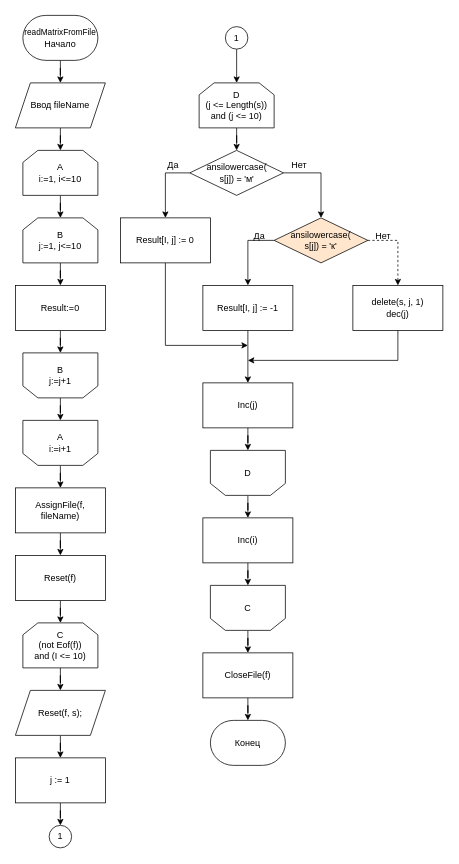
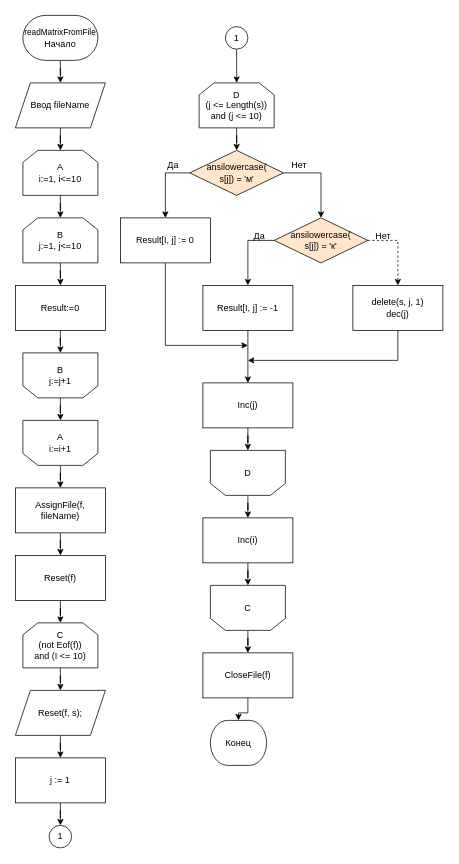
  <mxCell id="0" />
  <mxCell id="1" parent="0" />
  <mxCell id="2" value="" style="edgeStyle=orthogonalEdgeStyle;rounded=0;orthogonalLoop=1;jettySize=auto;html=1;" edge="1" parent="1" source="3" target="5"><mxGeometry relative="1" as="geometry" /></mxCell>
  <mxCell id="3" value="&lt;font style=&quot;font-size: 11px;&quot;&gt;readMatrixFromFile&lt;/font&gt;&lt;br&gt;Начало" style="strokeWidth=1;html=1;shape=mxgraph.flowchart.terminator;whiteSpace=wrap;" vertex="1" parent="1"><mxGeometry x="30" y="20" width="100" height="60" as="geometry" /></mxCell>
  <mxCell id="4" value="" style="edgeStyle=orthogonalEdgeStyle;rounded=0;orthogonalLoop=1;jettySize=auto;html=1;" edge="1" parent="1" source="5" target="7"><mxGeometry relative="1" as="geometry" /></mxCell>
  <mxCell id="5" value="Ввод fileName" style="shape=parallelogram;perimeter=parallelogramPerimeter;whiteSpace=wrap;html=1;fixedSize=1;strokeWidth=1;" vertex="1" parent="1"><mxGeometry x="20" y="110" width="120" height="60" as="geometry" /></mxCell>
  <mxCell id="6" value="" style="edgeStyle=orthogonalEdgeStyle;rounded=0;orthogonalLoop=1;jettySize=auto;html=1;" edge="1" parent="1" source="7" target="9"><mxGeometry relative="1" as="geometry" /></mxCell>
  <mxCell id="7" value="A&lt;br&gt;i:=1, i&amp;lt;=10" style="shape=loopLimit;whiteSpace=wrap;html=1;strokeWidth=1;" vertex="1" parent="1"><mxGeometry x="30" y="200" width="100" height="60" as="geometry" /></mxCell>
  <mxCell id="8" value="" style="edgeStyle=orthogonalEdgeStyle;rounded=0;orthogonalLoop=1;jettySize=auto;html=1;" edge="1" parent="1" source="9" target="11"><mxGeometry relative="1" as="geometry" /></mxCell>
  <mxCell id="9" value="B&lt;br&gt;j:=1, j&amp;lt;=10" style="shape=loopLimit;whiteSpace=wrap;html=1;strokeWidth=1;" vertex="1" parent="1"><mxGeometry x="30" y="290" width="100" height="60" as="geometry" /></mxCell>
  <mxCell id="10" value="" style="edgeStyle=orthogonalEdgeStyle;rounded=0;orthogonalLoop=1;jettySize=auto;html=1;" edge="1" parent="1" source="11" target="13"><mxGeometry relative="1" as="geometry" /></mxCell>
  <mxCell id="11" value="Result:=0" style="whiteSpace=wrap;html=1;strokeWidth=1;" vertex="1" parent="1"><mxGeometry x="20" y="380" width="120" height="60" as="geometry" /></mxCell>
  <mxCell id="12" value="" style="edgeStyle=orthogonalEdgeStyle;rounded=0;orthogonalLoop=1;jettySize=auto;html=1;" edge="1" parent="1" source="13" target="15"><mxGeometry relative="1" as="geometry" /></mxCell>
  <mxCell id="13" value="B&lt;br&gt;j:=j+1" style="shape=loopLimit;whiteSpace=wrap;html=1;strokeWidth=1;flipH=0;flipV=1;" vertex="1" parent="1"><mxGeometry x="30" y="470" width="100" height="60" as="geometry" /></mxCell>
  <mxCell id="14" value="" style="edgeStyle=orthogonalEdgeStyle;rounded=0;orthogonalLoop=1;jettySize=auto;html=1;" edge="1" parent="1" source="15" target="17"><mxGeometry relative="1" as="geometry" /></mxCell>
  <mxCell id="15" value="A&lt;br&gt;i:=i+1" style="shape=loopLimit;whiteSpace=wrap;html=1;strokeWidth=1;flipH=0;flipV=1;" vertex="1" parent="1"><mxGeometry x="30" y="560" width="100" height="60" as="geometry" /></mxCell>
  <mxCell id="16" value="" style="edgeStyle=orthogonalEdgeStyle;rounded=0;orthogonalLoop=1;jettySize=auto;html=1;" edge="1" parent="1" source="17" target="19"><mxGeometry relative="1" as="geometry" /></mxCell>
  <mxCell id="17" value="AssignFile(f, fileName)" style="whiteSpace=wrap;html=1;strokeWidth=1;" vertex="1" parent="1"><mxGeometry x="20" y="650" width="120" height="60" as="geometry" /></mxCell>
  <mxCell id="18" value="" style="edgeStyle=orthogonalEdgeStyle;rounded=0;orthogonalLoop=1;jettySize=auto;html=1;" edge="1" parent="1" source="19" target="21"><mxGeometry relative="1" as="geometry" /></mxCell>
  <mxCell id="19" value="Reset(f)" style="whiteSpace=wrap;html=1;strokeWidth=1;" vertex="1" parent="1"><mxGeometry x="20" y="740" width="120" height="60" as="geometry" /></mxCell>
  <mxCell id="20" value="" style="edgeStyle=orthogonalEdgeStyle;rounded=0;orthogonalLoop=1;jettySize=auto;html=1;" edge="1" parent="1" source="21" target="23"><mxGeometry relative="1" as="geometry" /></mxCell>
  <mxCell id="21" value="C&lt;br&gt;(not Eof(f)) &lt;br&gt;and (I &amp;lt;= 10)" style="shape=loopLimit;whiteSpace=wrap;html=1;strokeWidth=1;" vertex="1" parent="1"><mxGeometry x="30" y="830" width="100" height="60" as="geometry" /></mxCell>
  <mxCell id="22" value="" style="edgeStyle=orthogonalEdgeStyle;rounded=0;orthogonalLoop=1;jettySize=auto;html=1;" edge="1" parent="1" source="23" target="25"><mxGeometry relative="1" as="geometry" /></mxCell>
  <mxCell id="23" value="Reset(f, s);" style="shape=parallelogram;perimeter=parallelogramPerimeter;whiteSpace=wrap;html=1;fixedSize=1;strokeWidth=1;" vertex="1" parent="1"><mxGeometry x="20" y="920" width="120" height="60" as="geometry" /></mxCell>
  <mxCell id="24" value="" style="edgeStyle=orthogonalEdgeStyle;rounded=0;orthogonalLoop=1;jettySize=auto;html=1;" edge="1" parent="1" source="25" target="26"><mxGeometry relative="1" as="geometry" /></mxCell>
  <mxCell id="25" value="j := 1" style="whiteSpace=wrap;html=1;strokeWidth=1;" vertex="1" parent="1"><mxGeometry x="20" y="1010" width="120" height="60" as="geometry" /></mxCell>
  <mxCell id="26" value="1" style="ellipse;whiteSpace=wrap;html=1;aspect=fixed;strokeWidth=1;" vertex="1" parent="1"><mxGeometry x="65" y="1100" width="30" height="30" as="geometry" /></mxCell>
  <mxCell id="27" value="" style="edgeStyle=orthogonalEdgeStyle;rounded=0;orthogonalLoop=1;jettySize=auto;html=1;" edge="1" parent="1" source="28" target="30"><mxGeometry relative="1" as="geometry" /></mxCell>
  <mxCell id="28" value="1" style="ellipse;whiteSpace=wrap;html=1;aspect=fixed;strokeWidth=1;" vertex="1" parent="1"><mxGeometry x="300" y="35" width="30" height="30" as="geometry" /></mxCell>
  <mxCell id="29" value="" style="edgeStyle=orthogonalEdgeStyle;rounded=0;orthogonalLoop=1;jettySize=auto;html=1;" edge="1" parent="1" source="30" target="33"><mxGeometry relative="1" as="geometry"><mxPoint x="330" y="190" as="targetPoint" /></mxGeometry></mxCell>
  <mxCell id="30" value="D&lt;br&gt;(j &amp;lt;= Length(s)) and (j &amp;lt;= 10)" style="shape=loopLimit;whiteSpace=wrap;html=1;strokeWidth=1;" vertex="1" parent="1"><mxGeometry x="265" y="110" width="100" height="60" as="geometry" /></mxCell>
  <mxCell id="31" style="edgeStyle=orthogonalEdgeStyle;rounded=0;orthogonalLoop=1;jettySize=auto;html=1;exitX=1;exitY=0.5;exitDx=0;exitDy=0;" edge="1" parent="1" source="33" target="36"><mxGeometry relative="1" as="geometry" /></mxCell>
  <mxCell id="32" style="edgeStyle=orthogonalEdgeStyle;rounded=0;orthogonalLoop=1;jettySize=auto;html=1;exitX=0;exitY=0.5;exitDx=0;exitDy=0;entryX=0.5;entryY=0;entryDx=0;entryDy=0;" edge="1" parent="1" source="33" target="38"><mxGeometry relative="1" as="geometry"><Array as="points"><mxPoint x="220" y="230" /></Array></mxGeometry></mxCell>
- <mxCell id="33" value="&lt;font style=&quot;font-size: 12px;&quot;&gt;ansilowercase(&lt;br&gt;s[j]) = 'м'&lt;/font&gt;" style="rhombus;whiteSpace=wrap;html=1;strokeWidth=1;fontSize=10;" vertex="1" parent="1"><mxGeometry x="252.5" y="200" width="125" height="60" as="geometry" /></mxCell>
+ <mxCell id="33" value="&lt;font style=&quot;font-size: 12px;&quot;&gt;ansilowercase(&lt;br&gt;s[j]) = 'м'&lt;/font&gt;" style="rhombus;whiteSpace=wrap;html=1;strokeWidth=1;fontSize=10;fillColor=#ffe6cc;" vertex="1" parent="1"><mxGeometry x="252.5" y="200" width="125" height="60" as="geometry" /></mxCell>
  <mxCell id="34" style="edgeStyle=orthogonalEdgeStyle;rounded=0;orthogonalLoop=1;jettySize=auto;html=1;exitX=0;exitY=0.5;exitDx=0;exitDy=0;" edge="1" parent="1" source="36" target="40"><mxGeometry relative="1" as="geometry" /></mxCell>
  <mxCell id="35" style="edgeStyle=orthogonalEdgeStyle;rounded=0;orthogonalLoop=1;jettySize=auto;html=1;exitX=1;exitY=0.5;exitDx=0;exitDy=0;entryX=0.5;entryY=0;entryDx=0;entryDy=0;dashed=1;" edge="1" parent="1" source="36" target="42"><mxGeometry relative="1" as="geometry" /></mxCell>
  <mxCell id="36" value="ansilowercase(&lt;br&gt;s[j]) = 'к'" style="rhombus;whiteSpace=wrap;html=1;strokeWidth=1;fillColor=#ffe6cc;" vertex="1" parent="1"><mxGeometry x="365" y="290" width="125" height="60" as="geometry" /></mxCell>
  <mxCell id="37" style="edgeStyle=orthogonalEdgeStyle;rounded=0;orthogonalLoop=1;jettySize=auto;html=1;exitX=0.5;exitY=1;exitDx=0;exitDy=0;fontSize=12;" edge="1" parent="1" source="38"><mxGeometry relative="1" as="geometry"><mxPoint x="330" y="460" as="targetPoint" /><Array as="points"><mxPoint x="220" y="460" /><mxPoint x="330" y="460" /></Array></mxGeometry></mxCell>
  <mxCell id="38" value="Result[I, j] := 0" style="rounded=0;whiteSpace=wrap;html=1;strokeWidth=1;" vertex="1" parent="1"><mxGeometry x="160" y="290" width="120" height="60" as="geometry" /></mxCell>
  <mxCell id="39" value="" style="edgeStyle=orthogonalEdgeStyle;rounded=0;orthogonalLoop=1;jettySize=auto;html=1;fontSize=12;" edge="1" parent="1" source="40" target="48"><mxGeometry relative="1" as="geometry" /></mxCell>
  <mxCell id="40" value="Result[I, j] := -1" style="rounded=0;whiteSpace=wrap;html=1;strokeWidth=1;" vertex="1" parent="1"><mxGeometry x="270" y="380" width="120" height="60" as="geometry" /></mxCell>
  <mxCell id="41" style="edgeStyle=orthogonalEdgeStyle;rounded=0;orthogonalLoop=1;jettySize=auto;html=1;exitX=0.5;exitY=1;exitDx=0;exitDy=0;fontSize=12;" edge="1" parent="1" source="42"><mxGeometry relative="1" as="geometry"><mxPoint x="330" y="480" as="targetPoint" /><Array as="points"><mxPoint x="530" y="480" /></Array></mxGeometry></mxCell>
  <mxCell id="42" value="&lt;div&gt;&lt;span style=&quot;background-color: initial;&quot;&gt;delete(s, j, 1)&lt;/span&gt;&lt;/div&gt;&lt;div&gt;&lt;span style=&quot;background-color: initial;&quot;&gt;dec(j)&lt;/span&gt;&lt;/div&gt;" style="rounded=0;whiteSpace=wrap;html=1;strokeWidth=1;" vertex="1" parent="1"><mxGeometry x="470" y="380" width="120" height="60" as="geometry" /></mxCell>
  <mxCell id="43" value="Да" style="text;html=1;align=center;verticalAlign=middle;resizable=0;points=[];autosize=1;strokeColor=none;fillColor=none;fontSize=12;" vertex="1" parent="1"><mxGeometry x="210" y="205" width="40" height="30" as="geometry" /></mxCell>
  <mxCell id="44" value="Нет" style="text;html=1;align=center;verticalAlign=middle;resizable=0;points=[];autosize=1;strokeColor=none;fillColor=none;fontSize=12;" vertex="1" parent="1"><mxGeometry x="377.5" y="205" width="40" height="30" as="geometry" /></mxCell>
  <mxCell id="45" value="Да" style="text;html=1;align=center;verticalAlign=middle;resizable=0;points=[];autosize=1;strokeColor=none;fillColor=none;fontSize=12;" vertex="1" parent="1"><mxGeometry x="325" y="300" width="40" height="30" as="geometry" /></mxCell>
  <mxCell id="46" value="Нет" style="text;html=1;align=center;verticalAlign=middle;resizable=0;points=[];autosize=1;strokeColor=none;fillColor=none;fontSize=12;" vertex="1" parent="1"><mxGeometry x="490" y="300" width="40" height="30" as="geometry" /></mxCell>
  <mxCell id="47" value="" style="edgeStyle=orthogonalEdgeStyle;rounded=0;orthogonalLoop=1;jettySize=auto;html=1;fontSize=12;" edge="1" parent="1" source="48" target="50"><mxGeometry relative="1" as="geometry" /></mxCell>
  <mxCell id="48" value="Inc(j)" style="rounded=0;whiteSpace=wrap;html=1;fontSize=12;strokeWidth=1;" vertex="1" parent="1"><mxGeometry x="270" y="510" width="120" height="60" as="geometry" /></mxCell>
  <mxCell id="49" value="" style="edgeStyle=orthogonalEdgeStyle;rounded=0;orthogonalLoop=1;jettySize=auto;html=1;fontSize=12;" edge="1" parent="1" source="50" target="52"><mxGeometry relative="1" as="geometry" /></mxCell>
  <mxCell id="50" value="D" style="shape=loopLimit;whiteSpace=wrap;html=1;strokeWidth=1;flipV=1;" vertex="1" parent="1"><mxGeometry x="280" y="600" width="100" height="60" as="geometry" /></mxCell>
  <mxCell id="51" value="" style="edgeStyle=orthogonalEdgeStyle;rounded=0;orthogonalLoop=1;jettySize=auto;html=1;fontSize=12;" edge="1" parent="1" source="52" target="54"><mxGeometry relative="1" as="geometry" /></mxCell>
  <mxCell id="52" value="Inc(i)" style="whiteSpace=wrap;html=1;strokeWidth=1;" vertex="1" parent="1"><mxGeometry x="270" y="690" width="120" height="60" as="geometry" /></mxCell>
  <mxCell id="53" value="" style="edgeStyle=orthogonalEdgeStyle;rounded=0;orthogonalLoop=1;jettySize=auto;html=1;fontSize=12;" edge="1" parent="1" source="54" target="56"><mxGeometry relative="1" as="geometry" /></mxCell>
  <mxCell id="54" value="С" style="shape=loopLimit;whiteSpace=wrap;html=1;strokeWidth=1;flipV=1;" vertex="1" parent="1"><mxGeometry x="280" y="780" width="100" height="60" as="geometry" /></mxCell>
  <mxCell id="55" value="" style="edgeStyle=orthogonalEdgeStyle;rounded=0;orthogonalLoop=1;jettySize=auto;html=1;fontSize=12;" edge="1" parent="1" source="56" target="57"><mxGeometry relative="1" as="geometry" /></mxCell>
  <mxCell id="56" value="CloseFile(f)" style="whiteSpace=wrap;html=1;strokeWidth=1;" vertex="1" parent="1"><mxGeometry x="270" y="870" width="120" height="60" as="geometry" /></mxCell>
- <mxCell id="57" value="Конец" style="strokeWidth=1;html=1;shape=mxgraph.flowchart.terminator;whiteSpace=wrap;" vertex="1" parent="1"><mxGeometry x="280" y="960" width="100" height="60" as="geometry" /></mxCell>
+ <mxCell id="57" value="Конец" style="strokeWidth=1;html=1;shape=mxgraph.flowchart.terminator;whiteSpace=wrap;" vertex="1" parent="1"><mxGeometry x="280" y="960" width="75" height="60" as="geometry" /></mxCell>
